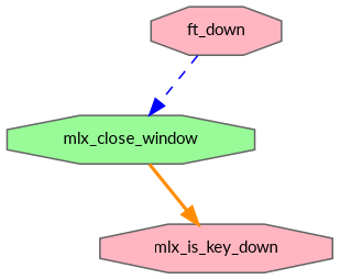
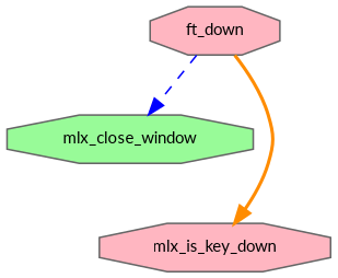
  digraph {
    fontname=Lato
    rankdir=TB
    node [color=grey40 fillcolor=lightpink fontname=Lato fontsize=10 shape=octagon style=filled]
    edge [arrowhead=normal fontname=Lato fontsize=10 labelfontname=Helvetica labelfontsize=10]
    n1 [color=gray40 fontcolor=black height=0.2 label=ft_down width=0.4]
    n2 [fillcolor=palegreen height=0.2 label=mlx_close_window width=0.4]
    n3 [height=0.2 label=mlx_is_key_down width=0.4]
    n1 -> n2 [color=blue style=dashed]
-   n2 -> n3 [color=darkorange style=bold]
+   n1 -> n3 [color=darkorange style=bold]
  }
